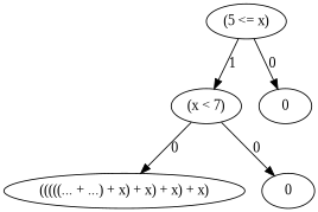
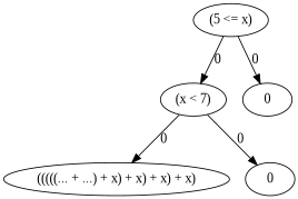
  digraph {
    fontname="Liberation Serif"
    node [fontname="Liberation Serif"]
    edge [fontname="Liberation Serif"]
    n1 [label="(5 <= x)"]
    n2 [label="(x < 7)"]
    n3 [label=0]
    n4 [label="(((((... + ...) + x) + x) + x) + x)"]
    n5 [label=0]
-   n1 -> n2 [label=1]
+   n1 -> n2 [label=0]
    n1 -> n3 [label=0]
    n2 -> n4 [label=0]
    n2 -> n5 [label=0]
  }
